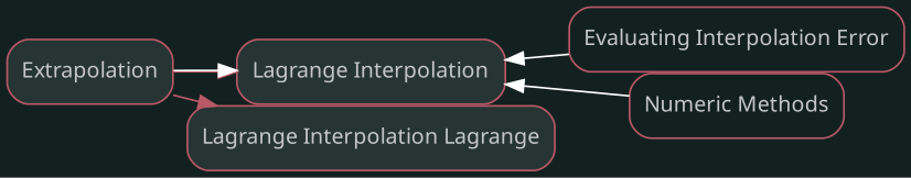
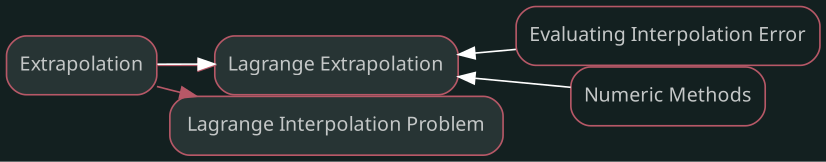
  digraph {
    bgcolor="#132020"
    nodesep=0
    rankdir=LR
    ranksep=0
    node [color="#b75867" fillcolor="#273434" fontcolor="#c4c7c7" fontname=sans fontsize="12px" labelfontname=sans shape=rectangle style="rounded,filled"]
    edge [color="#FFFFFF" dir=back]
    n1 [label=Extrapolation]
-   n2 [label="Lagrange Interpolation"]
-   n3 [label="Lagrange Interpolation Lagrange"]
+   n2 [label="Lagrange Extrapolation"]
+   n3 [label="Lagrange Interpolation Problem"]
    n4 [fillcolor="#FFFFFF" label="Evaluating Interpolation Error" style=rounded]
    n5 [fillcolor="#FFFFFF" label="Numeric Methods" style=rounded]
    subgraph sub_1 {
      n1
      n2
    }
    subgraph sub_2 {
    }
    subgraph sub_3 {
      n2
      n3
    }
    subgraph sub_4 {
      n1
      n2
      n4
      n5
    }
    n1 -> n2 [color="#b75867" dir=""]
    n1 -> n3 [color="#b75867" dir=""]
    n2 -> n1
    n2 -> n4
    n2 -> n5
  }
